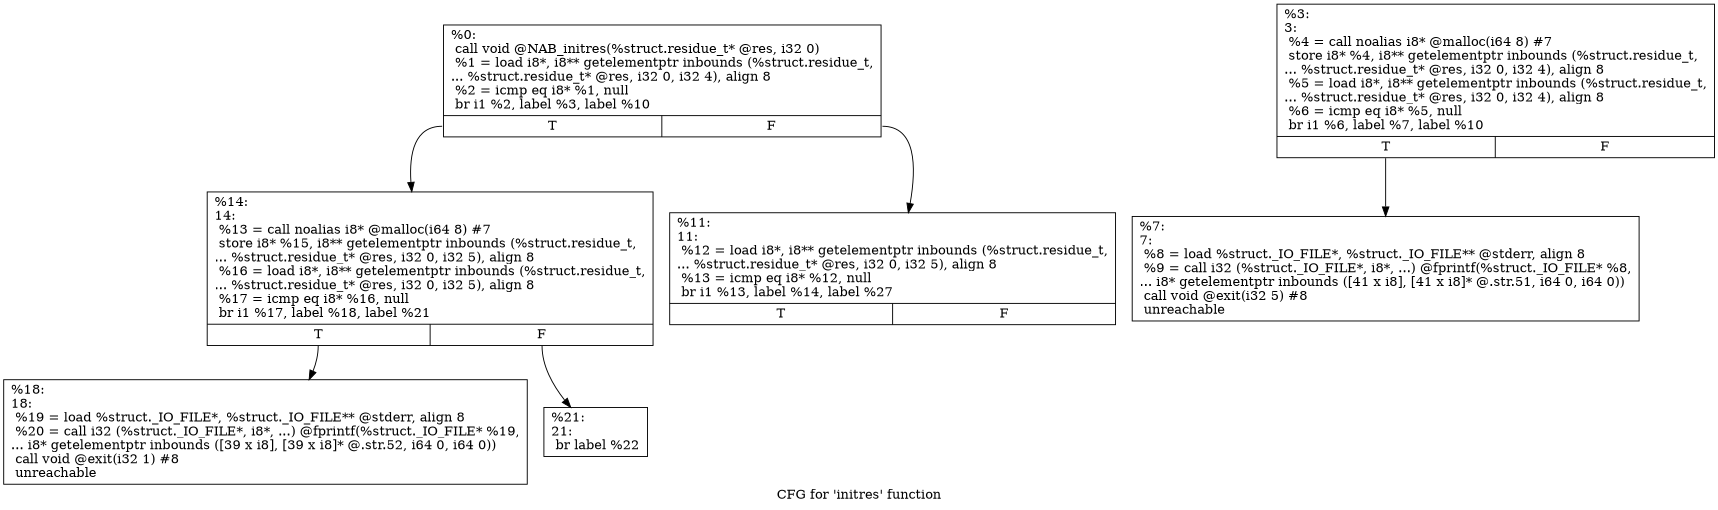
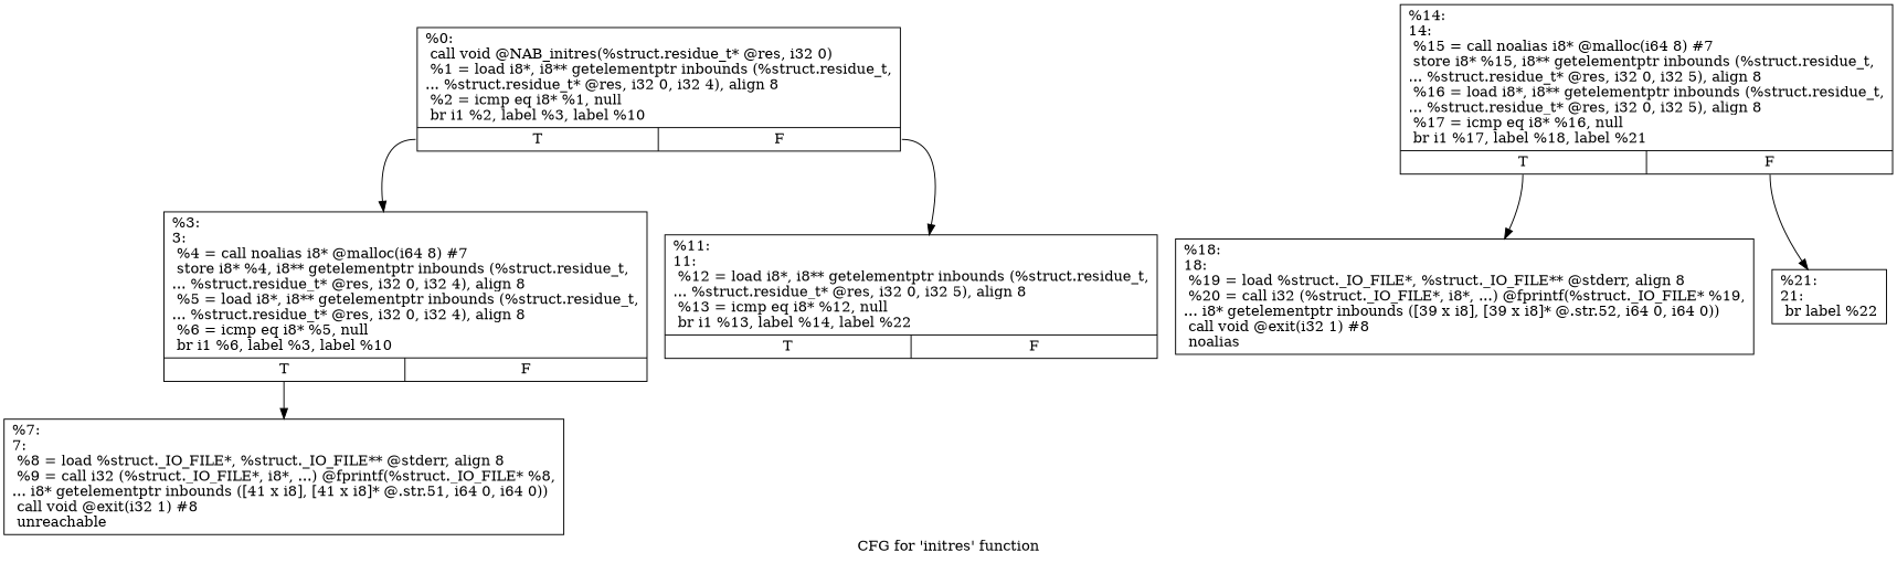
  digraph {
    label="CFG for 'initres' function"
    node [shape=record]
    edge [tailport=s0]
    n1 [label="{%0:\l  call void @NAB_initres(%struct.residue_t* @res, i32 0)\l  %1 = load i8*, i8** getelementptr inbounds (%struct.residue_t,\l... %struct.residue_t* @res, i32 0, i32 4), align 8\l  %2 = icmp eq i8* %1, null\l  br i1 %2, label %3, label %10\l|{<s0>T|<s1>F}}"]
-   n2 [label="{%3:\l3:                                                \l  %4 = call noalias i8* @malloc(i64 8) #7\l  store i8* %4, i8** getelementptr inbounds (%struct.residue_t,\l... %struct.residue_t* @res, i32 0, i32 4), align 8\l  %5 = load i8*, i8** getelementptr inbounds (%struct.residue_t,\l... %struct.residue_t* @res, i32 0, i32 4), align 8\l  %6 = icmp eq i8* %5, null\l  br i1 %6, label %7, label %10\l|{<s0>T|<s1>F}}"]
-   n3 [label="{%11:\l11:                                               \l  %12 = load i8*, i8** getelementptr inbounds (%struct.residue_t,\l... %struct.residue_t* @res, i32 0, i32 5), align 8\l  %13 = icmp eq i8* %12, null\l  br i1 %13, label %14, label %27\l|{<s0>T|<s1>F}}"]
-   n4 [label="{%7:\l7:                                                \l  %8 = load %struct._IO_FILE*, %struct._IO_FILE** @stderr, align 8\l  %9 = call i32 (%struct._IO_FILE*, i8*, ...) @fprintf(%struct._IO_FILE* %8,\l... i8* getelementptr inbounds ([41 x i8], [41 x i8]* @.str.51, i64 0, i64 0))\l  call void @exit(i32 5) #8\l  unreachable\l}"]
-   n5 [label="{%14:\l14:                                               \l  %13 = call noalias i8* @malloc(i64 8) #7\l  store i8* %15, i8** getelementptr inbounds (%struct.residue_t,\l... %struct.residue_t* @res, i32 0, i32 5), align 8\l  %16 = load i8*, i8** getelementptr inbounds (%struct.residue_t,\l... %struct.residue_t* @res, i32 0, i32 5), align 8\l  %17 = icmp eq i8* %16, null\l  br i1 %17, label %18, label %21\l|{<s0>T|<s1>F}}"]
-   n6 [label="{%18:\l18:                                               \l  %19 = load %struct._IO_FILE*, %struct._IO_FILE** @stderr, align 8\l  %20 = call i32 (%struct._IO_FILE*, i8*, ...) @fprintf(%struct._IO_FILE* %19,\l... i8* getelementptr inbounds ([39 x i8], [39 x i8]* @.str.52, i64 0, i64 0))\l  call void @exit(i32 1) #8\l  unreachable\l}"]
+   n2 [label="{%3:\l3:                                                \l  %4 = call noalias i8* @malloc(i64 8) #7\l  store i8* %4, i8** getelementptr inbounds (%struct.residue_t,\l... %struct.residue_t* @res, i32 0, i32 4), align 8\l  %5 = load i8*, i8** getelementptr inbounds (%struct.residue_t,\l... %struct.residue_t* @res, i32 0, i32 4), align 8\l  %6 = icmp eq i8* %5, null\l  br i1 %6, label %3, label %10\l|{<s0>T|<s1>F}}"]
+   n3 [label="{%11:\l11:                                               \l  %12 = load i8*, i8** getelementptr inbounds (%struct.residue_t,\l... %struct.residue_t* @res, i32 0, i32 5), align 8\l  %13 = icmp eq i8* %12, null\l  br i1 %13, label %14, label %22\l|{<s0>T|<s1>F}}"]
+   n4 [label="{%7:\l7:                                                \l  %8 = load %struct._IO_FILE*, %struct._IO_FILE** @stderr, align 8\l  %9 = call i32 (%struct._IO_FILE*, i8*, ...) @fprintf(%struct._IO_FILE* %8,\l... i8* getelementptr inbounds ([41 x i8], [41 x i8]* @.str.51, i64 0, i64 0))\l  call void @exit(i32 1) #8\l  unreachable\l}"]
+   n5 [label="{%14:\l14:                                               \l  %15 = call noalias i8* @malloc(i64 8) #7\l  store i8* %15, i8** getelementptr inbounds (%struct.residue_t,\l... %struct.residue_t* @res, i32 0, i32 5), align 8\l  %16 = load i8*, i8** getelementptr inbounds (%struct.residue_t,\l... %struct.residue_t* @res, i32 0, i32 5), align 8\l  %17 = icmp eq i8* %16, null\l  br i1 %17, label %18, label %21\l|{<s0>T|<s1>F}}"]
+   n6 [label="{%18:\l18:                                               \l  %19 = load %struct._IO_FILE*, %struct._IO_FILE** @stderr, align 8\l  %20 = call i32 (%struct._IO_FILE*, i8*, ...) @fprintf(%struct._IO_FILE* %19,\l... i8* getelementptr inbounds ([39 x i8], [39 x i8]* @.str.52, i64 0, i64 0))\l  call void @exit(i32 1) #8\l  noalias\l}"]
    n7 [label="{%21:\l21:                                               \l  br label %22\l}"]
-   n1 -> n5
+   n1 -> n2
    n1 -> n3 [tailport=s1]
    n2 -> n4
    n5 -> n6
    n5 -> n7 [tailport=s1]
  }
